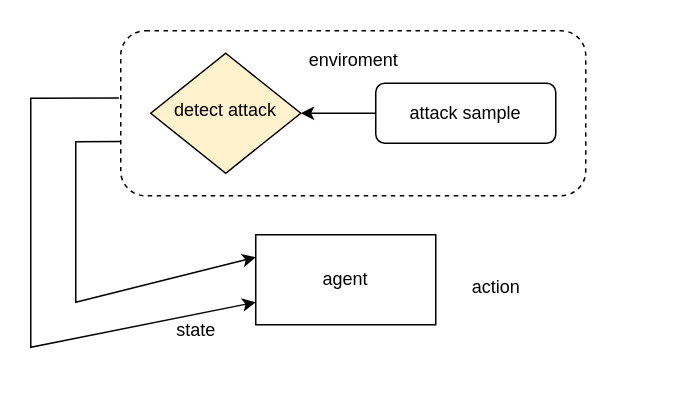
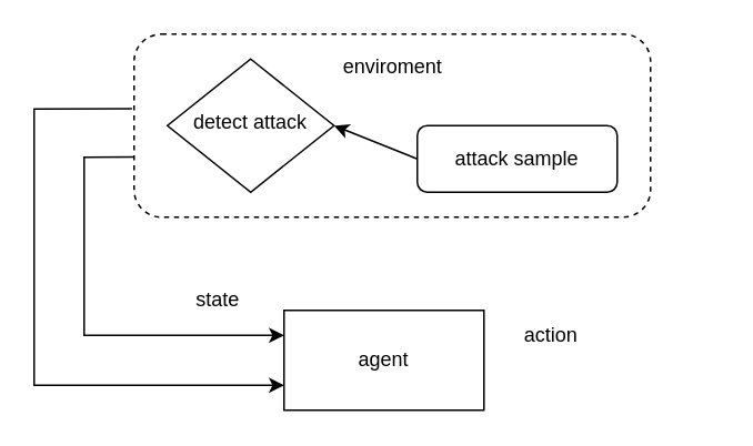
  <mxCell id="0" />
  <mxCell id="1" parent="0" />
  <mxCell id="2" value="" style="group" vertex="1" connectable="0" parent="1"><mxGeometry x="20" y="20" width="410" height="226" as="geometry" /></mxCell>
- <mxCell id="3" value="detect attack" style="rhombus;whiteSpace=wrap;html=1;shadow=0;fontFamily=Helvetica;fontSize=12;align=center;strokeWidth=1;spacing=6;spacingTop=-4;fillColor=#fff2cc;" parent="2" vertex="1"><mxGeometry x="80" y="15" width="100" height="80" as="geometry" /></mxCell>
+ <mxCell id="3" value="detect attack" style="rhombus;whiteSpace=wrap;html=1;shadow=0;fontFamily=Helvetica;fontSize=12;align=center;strokeWidth=1;spacing=6;spacingTop=-4;" parent="2" vertex="1"><mxGeometry x="80" y="15" width="100" height="80" as="geometry" /></mxCell>
  <mxCell id="4" value="" style="rounded=1;whiteSpace=wrap;html=1;gradientColor=none;fillColor=none;dashed=1;horizontal=1;" vertex="1" parent="2"><mxGeometry x="60" width="310" height="110" as="geometry" /></mxCell>
- <mxCell id="5" value="attack sample" style="rounded=1;whiteSpace=wrap;html=1;fontSize=12;glass=0;strokeWidth=1;shadow=0;" parent="2" vertex="1"><mxGeometry x="230" y="35" width="120" height="40" as="geometry" /></mxCell>
+ <mxCell id="5" value="attack sample" style="rounded=1;whiteSpace=wrap;html=1;fontSize=12;glass=0;strokeWidth=1;shadow=0;" parent="2" vertex="1"><mxGeometry x="230" y="55" width="120" height="40" as="geometry" /></mxCell>
  <mxCell id="6" value="" style="endArrow=classic;html=1;rounded=0;exitX=0;exitY=0.5;exitDx=0;exitDy=0;" edge="1" parent="2" source="5"><mxGeometry width="50" height="50" relative="1" as="geometry"><mxPoint x="130" y="105" as="sourcePoint" /><mxPoint x="180" y="55" as="targetPoint" /></mxGeometry></mxCell>
- <mxCell id="7" value="agent" style="rounded=0;whiteSpace=wrap;html=1;fillColor=default;gradientColor=none;" vertex="1" parent="2"><mxGeometry x="150" y="136" width="120" height="60" as="geometry" /></mxCell>
+ <mxCell id="7" value="agent" style="rounded=0;whiteSpace=wrap;html=1;fillColor=default;gradientColor=none;" vertex="1" parent="2"><mxGeometry x="150" y="166" width="120" height="60" as="geometry" /></mxCell>
  <mxCell id="8" value="" style="endArrow=classic;html=1;rounded=0;exitX=0;exitY=0.671;exitDx=0;exitDy=0;exitPerimeter=0;entryX=0;entryY=0.25;entryDx=0;entryDy=0;" edge="1" parent="2" source="4" target="7"><mxGeometry width="50" height="50" relative="1" as="geometry"><mxPoint x="200" y="155" as="sourcePoint" /><mxPoint x="250" y="105" as="targetPoint" /><Array as="points"><mxPoint x="30" y="74" /><mxPoint x="30" y="181" /></Array></mxGeometry></mxCell>
  <mxCell id="9" value="" style="endArrow=classic;html=1;rounded=0;exitX=-0.004;exitY=0.407;exitDx=0;exitDy=0;exitPerimeter=0;entryX=0;entryY=0.75;entryDx=0;entryDy=0;" edge="1" parent="2" source="4" target="7"><mxGeometry width="50" height="50" relative="1" as="geometry"><mxPoint x="200" y="155" as="sourcePoint" /><mxPoint x="250" y="105" as="targetPoint" /><Array as="points"><mxPoint y="45" /><mxPoint y="211" /></Array></mxGeometry></mxCell>
- <mxCell id="10" value="action" style="text;html=1;align=center;verticalAlign=middle;resizable=0;points=[];autosize=1;strokeColor=none;fillColor=none;" vertex="1" parent="2"><mxGeometry x="280" y="156" width="60" height="30" as="geometry" /></mxCell>
- <mxCell id="11" value="state" style="text;html=1;align=center;verticalAlign=middle;resizable=0;points=[];autosize=1;strokeColor=none;fillColor=none;" vertex="1" parent="2"><mxGeometry x="85" y="185" width="50" height="30" as="geometry" /></mxCell>
+ <mxCell id="10" value="action" style="text;html=1;align=center;verticalAlign=middle;resizable=0;points=[];autosize=1;strokeColor=none;fillColor=none;" vertex="1" parent="2"><mxGeometry x="280" y="166" width="60" height="30" as="geometry" /></mxCell>
+ <mxCell id="11" value="state" style="text;html=1;align=center;verticalAlign=middle;resizable=0;points=[];autosize=1;strokeColor=none;fillColor=none;" vertex="1" parent="2"><mxGeometry x="85" y="145" width="50" height="30" as="geometry" /></mxCell>
  <mxCell id="12" value="enviroment" style="text;html=1;align=center;verticalAlign=middle;resizable=0;points=[];autosize=1;strokeColor=none;fillColor=none;" vertex="1" parent="2"><mxGeometry x="175" y="5" width="80" height="30" as="geometry" /></mxCell>
